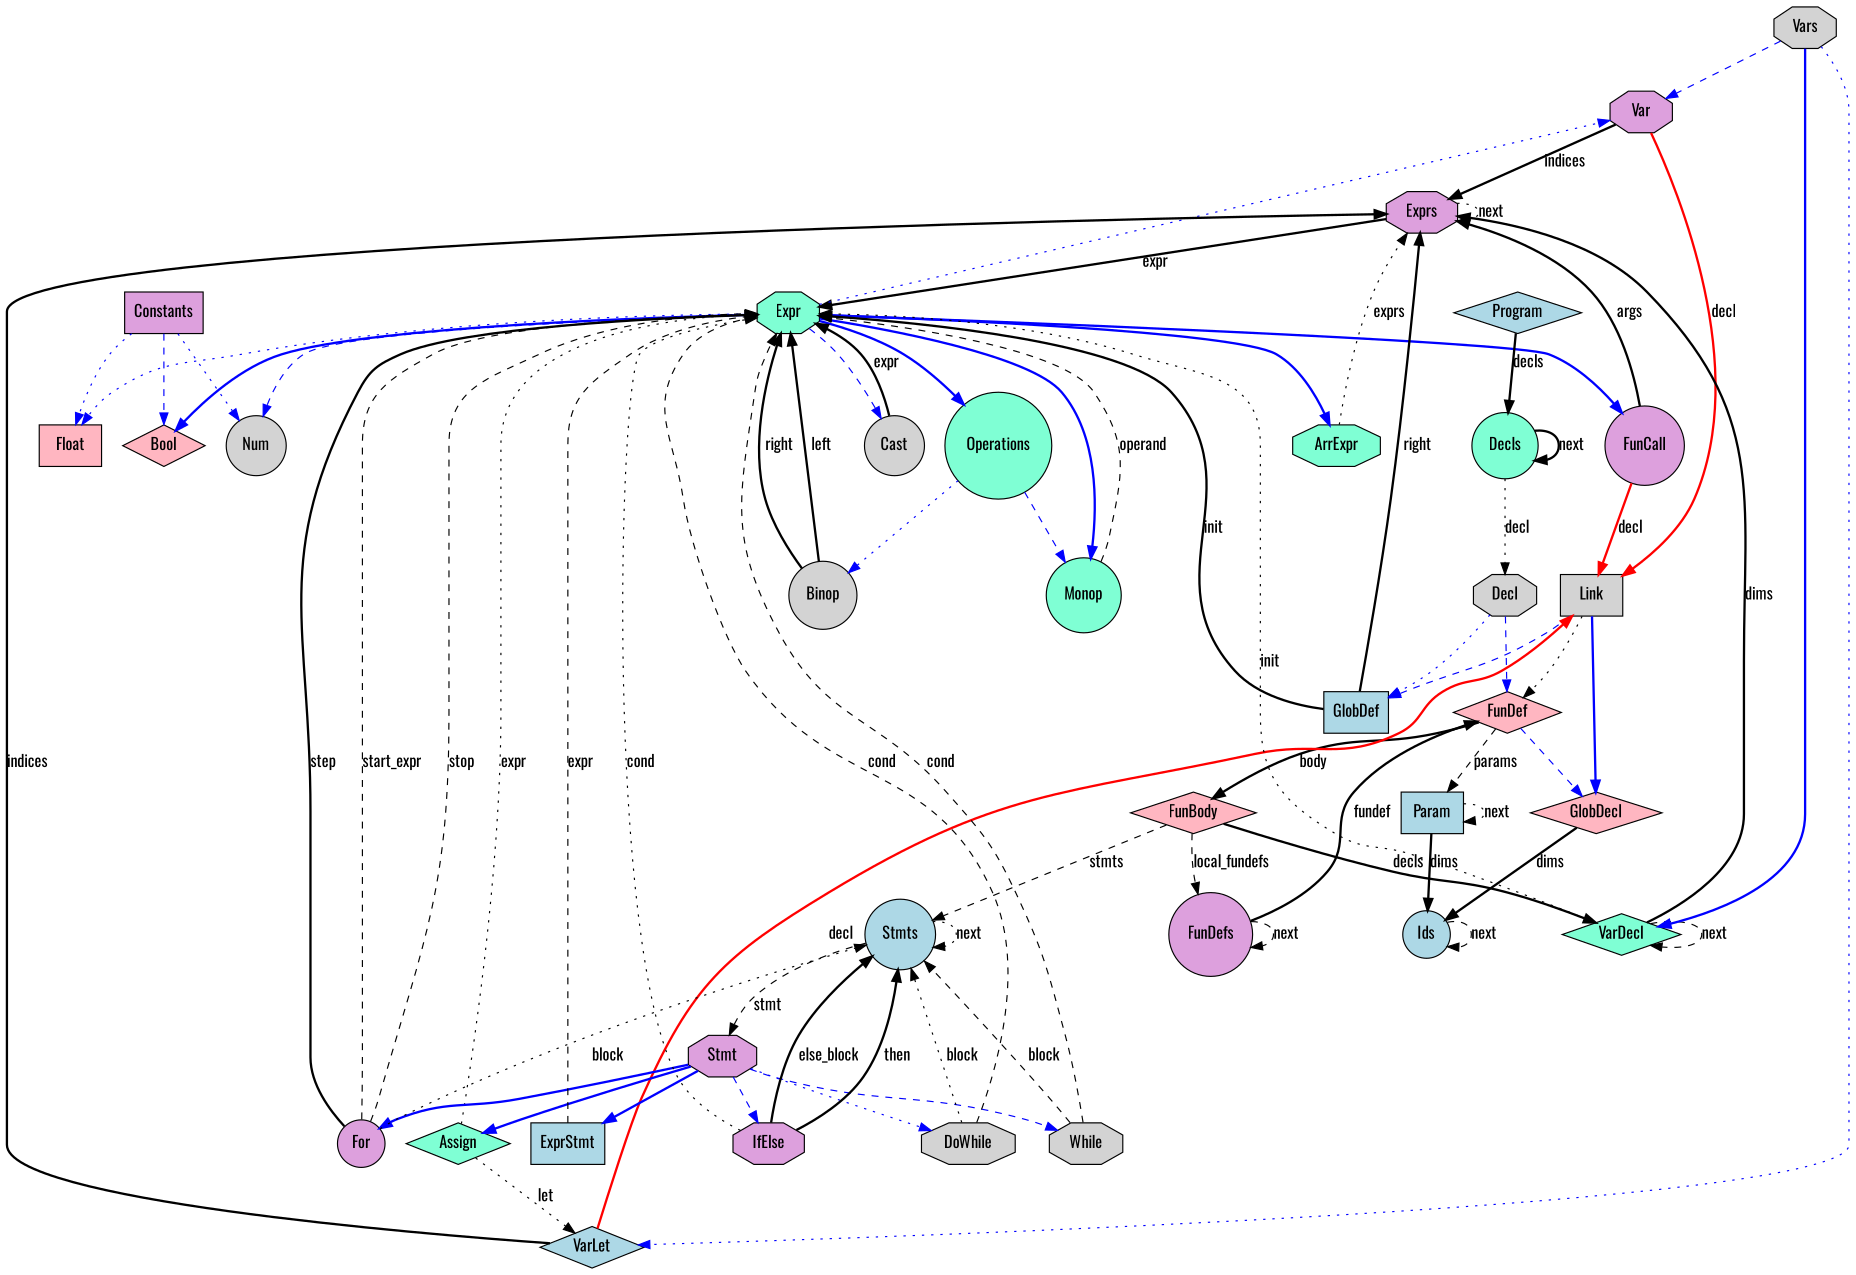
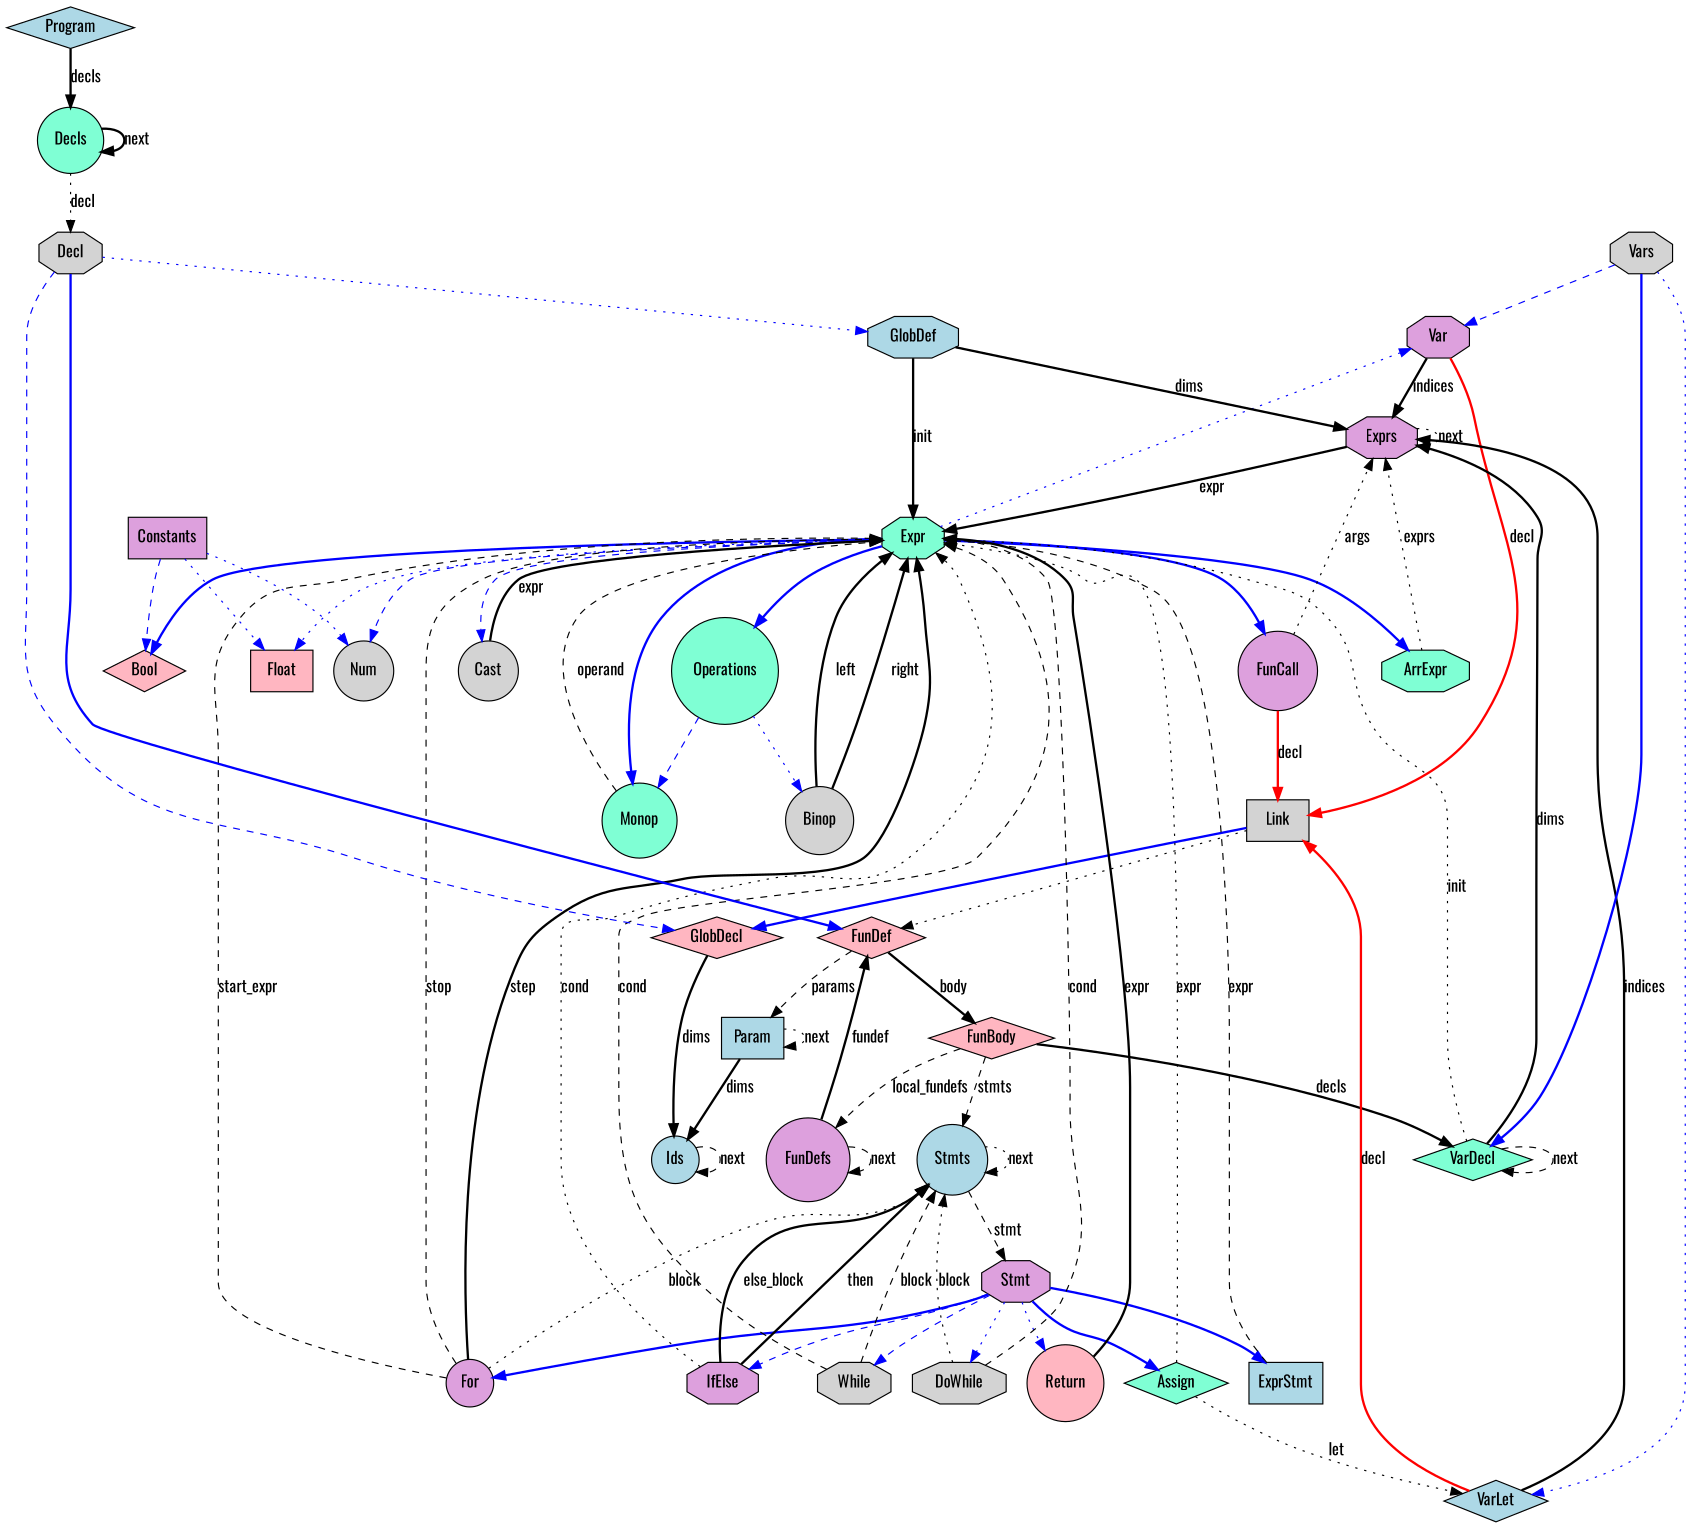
  digraph {
    fontname=Oswald
    node [fillcolor=plum fontname=Oswald shape=circle style=filled]
    edge [fontname=Oswald style=bold]
    Var [shape=octagon]
    Exprs [shape=octagon]
    Link [fillcolor=lightgrey shape=box]
    Expr [fillcolor=aquamarine shape=octagon]
-   GlobDef [fillcolor=lightblue shape=box]
+   GlobDef [fillcolor=lightblue shape=octagon]
    GlobDecl [fillcolor=lightpink shape=diamond]
    FunDef [fillcolor=lightpink shape=diamond]
    Monop [fillcolor=aquamarine]
    Bool [fillcolor=lightpink shape=diamond]
    Float [fillcolor=lightpink shape=box]
    Num [fillcolor=lightgrey]
    Cast [fillcolor=lightgrey]
    FunCall
    ArrExpr [fillcolor=aquamarine shape=octagon]
    Operations [fillcolor=aquamarine]
    Ids [fillcolor=lightblue]
    Param [fillcolor=lightblue shape=box]
    FunBody [fillcolor=lightpink shape=diamond]
    VarLet [fillcolor=lightblue shape=diamond]
    Binop [fillcolor=lightgrey]
    Assign [fillcolor=aquamarine shape=diamond]
    Stmts [fillcolor=lightblue]
    Stmt [shape=octagon]
    For
    DoWhile [fillcolor=lightgrey shape=octagon]
    While [fillcolor=lightgrey shape=octagon]
    IfElse [shape=octagon]
+   Return [fillcolor=lightpink]
    ExprStmt [fillcolor=lightblue shape=box]
    VarDecl [fillcolor=aquamarine shape=diamond]
    FunDefs
    Decls [fillcolor=aquamarine]
    Decl [fillcolor=lightgrey shape=octagon]
    Program [fillcolor=lightblue shape=diamond]
    Vars [fillcolor=lightgrey shape=octagon]
    Constants [shape=box]
    Var -> Exprs [label=indices]
    Var -> Link [color=red label=decl]
    Exprs -> Exprs [label=next style=dotted]
    Exprs -> Expr [label=expr]
-   Link -> GlobDef [color=blue style=dashed]
    Link -> GlobDecl [color=blue]
    Link -> FunDef [color=black style=dotted]
    Expr -> Var [color=blue style=dotted]
    Expr -> Monop [color=blue]
    Expr -> Bool [color=blue]
    Expr -> Float [color=blue style=dotted]
    Expr -> Num [color=blue style=dashed]
    Expr -> Cast [color=blue style=dashed]
    Expr -> FunCall [color=blue]
    Expr -> ArrExpr [color=blue]
    Expr -> Operations [color=blue]
-   GlobDef -> Exprs [label=right]
+   GlobDef -> Exprs [label=dims]
    GlobDef -> Expr [label=init]
    GlobDecl -> Ids [label=dims]
    FunDef -> Param [label=params style=dashed]
    FunDef -> FunBody [label=body]
    Monop -> Expr [label=operand style=dashed]
    Cast -> Expr [label=expr]
-   FunCall -> Exprs [label=args]
+   FunCall -> Exprs [label=args style=dotted]
    FunCall -> Link [color=red label=decl]
    ArrExpr -> Exprs [label=exprs style=dotted]
    Operations -> Monop [color=blue style=dashed]
    Operations -> Binop [color=blue style=dotted]
    Ids -> Ids [label=next style=dashed]
    Param -> Ids [label=dims]
    Param -> Param [label=next style=dotted]
    FunBody -> Stmts [label=stmts style=dashed]
    FunBody -> VarDecl [label=decls]
    FunBody -> FunDefs [label=local_fundefs style=dashed]
    VarLet -> Exprs [label=indices]
    VarLet -> Link [color=red label=decl]
    Binop -> Expr [label=left]
    Binop -> Expr [label=right]
    Assign -> Expr [label=expr style=dotted]
    Assign -> VarLet [label=let style=dotted]
    Stmts -> Stmts [label=next style=dotted]
    Stmts -> Stmt [label=stmt style=dashed]
    Stmt -> Assign [color=blue]
    Stmt -> For [color=blue]
    Stmt -> DoWhile [color=blue style=dotted]
    Stmt -> While [color=blue style=dashed]
    Stmt -> IfElse [color=blue style=dashed]
+   Stmt -> Return [color=blue style=dotted]
    Stmt -> ExprStmt [color=blue]
    For -> Expr [label=start_expr style=dashed]
    For -> Expr [label=stop style=dashed]
    For -> Expr [label=step]
    For -> Stmts [label=block style=dotted]
    DoWhile -> Expr [label=cond style=dashed]
    DoWhile -> Stmts [label=block style=dotted]
    While -> Expr [label=cond style=dashed]
    While -> Stmts [label=block style=dashed]
    IfElse -> Expr [label=cond style=dotted]
    IfElse -> Stmts [label=then]
    IfElse -> Stmts [label=else_block]
+   Return -> Expr [label=expr]
    ExprStmt -> Expr [label=expr style=dashed]
    VarDecl -> Exprs [label=dims]
    VarDecl -> Expr [label=init style=dotted]
    VarDecl -> VarDecl [label=next style=dashed]
    FunDefs -> FunDef [label=fundef]
    FunDefs -> FunDefs [label=next style=dashed]
    Decls -> Decls [label=next]
    Decls -> Decl [label=decl style=dotted]
    Decl -> GlobDef [color=blue style=dotted]
-   FunDef -> GlobDecl [color=blue style=dashed]
-   Decl -> FunDef [color=blue style=dashed]
+   Decl -> GlobDecl [color=blue style=dashed]
+   Decl -> FunDef [color=blue]
    Program -> Decls [label=decls]
    Vars -> Var [color=blue style=dashed]
    Vars -> VarLet [color=blue style=dotted]
    Vars -> VarDecl [color=blue]
    Constants -> Bool [color=blue style=dashed]
    Constants -> Float [color=blue style=dotted]
    Constants -> Num [color=blue style=dotted]
  }
